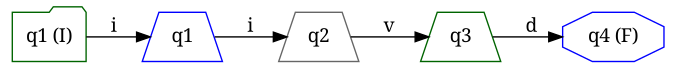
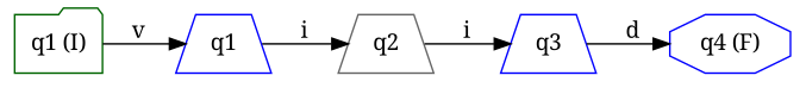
  digraph {
    fontname="Noto Serif"
    rankdir=LR
    node [color=darkgreen fontname="Noto Serif" shape=trapezium]
    edge [fontname="Noto Serif"]
    n1 [label="q1 (I)" shape=folder]
    n2 [color=blue label=q1]
    n3 [color=gray40 label=q2]
-   n4 [label=q3]
+   n4 [color=blue label=q3]
    n5 [color=blue label="q4 (F)" shape=octagon]
-   n1 -> n2 [label=i]
+   n1 -> n2 [label=v]
    n2 -> n3 [label=i]
-   n3 -> n4 [label=v]
+   n3 -> n4 [label=i]
    n4 -> n5 [label=d]
  }
